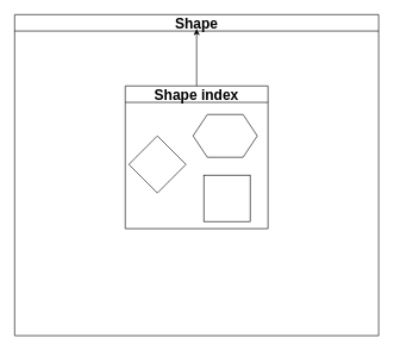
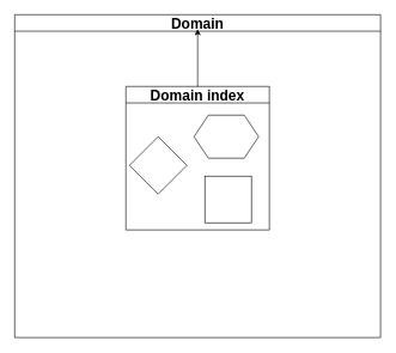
  <mxCell id="0" />
  <mxCell id="1" parent="0" />
- <mxCell id="2" value="&lt;font style=&quot;font-size: 20px;&quot;&gt;Shape&lt;/font&gt;" style="swimlane;whiteSpace=wrap;html=1;" vertex="1" parent="1"><mxGeometry x="20" y="20" width="510" height="450" as="geometry" /></mxCell>
- <mxCell id="3" value="&lt;font style=&quot;font-size: 20px;&quot;&gt;Shape index&lt;/font&gt;" style="swimlane;whiteSpace=wrap;html=1;startSize=23;" vertex="1" parent="2"><mxGeometry x="155" y="100" width="200" height="200" as="geometry" /></mxCell>
+ <mxCell id="2" value="&lt;font style=&quot;font-size: 20px;&quot;&gt;Domain&lt;/font&gt;" style="swimlane;whiteSpace=wrap;html=1;" vertex="1" parent="1"><mxGeometry x="20" y="20" width="510" height="450" as="geometry" /></mxCell>
+ <mxCell id="3" value="&lt;font style=&quot;font-size: 20px;&quot;&gt;Domain index&lt;/font&gt;" style="swimlane;whiteSpace=wrap;html=1;startSize=23;" vertex="1" parent="2"><mxGeometry x="155" y="100" width="200" height="200" as="geometry" /></mxCell>
  <mxCell id="4" value="" style="rhombus;whiteSpace=wrap;html=1;" vertex="1" parent="3"><mxGeometry x="5" y="70" width="80" height="80" as="geometry" /></mxCell>
  <mxCell id="5" value="" style="shape=hexagon;perimeter=hexagonPerimeter2;whiteSpace=wrap;html=1;fixedSize=1;" vertex="1" parent="3"><mxGeometry x="95" y="40" width="90" height="60" as="geometry" /></mxCell>
  <mxCell id="6" value="" style="whiteSpace=wrap;html=1;aspect=fixed;" vertex="1" parent="3"><mxGeometry x="110" y="125" width="65" height="65" as="geometry" /></mxCell>
  <mxCell id="7" value="" style="endArrow=classic;html=1;rounded=0;exitX=0.5;exitY=0;exitDx=0;exitDy=0;" edge="1" parent="2" source="3"><mxGeometry width="50" height="50" relative="1" as="geometry"><mxPoint x="170" y="190" as="sourcePoint" /><mxPoint x="255" y="20" as="targetPoint" /></mxGeometry></mxCell>
